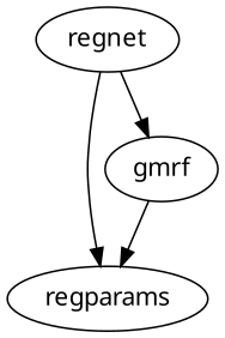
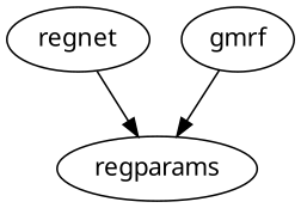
  digraph {
    fontname="Noto Sans"
    node [fontname="Noto Sans"]
    edge [arg=g fontname="Noto Sans"]
    regnet [call=graph_from_edge_list_file graphfile="'coli1_1Inter_st.txt'" vertexdictfile="'coliNodesDictionary.txt'"]
    regparams [call=runif_regparams]
    gmrf [call=genGMRF]
    regnet -> regparams
-   regnet -> gmrf
    gmrf -> regparams [arg=regparams]
  }
